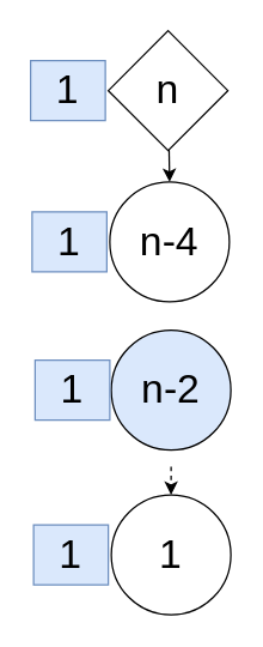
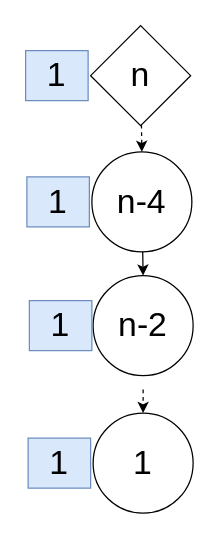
  <mxCell id="0" />
  <mxCell id="1" parent="0" />
- <mxCell id="2" style="edgeStyle=none;rounded=0;jumpStyle=none;orthogonalLoop=1;jettySize=auto;html=1;entryX=0.5;entryY=0;entryDx=0;entryDy=0;fontSize=27;strokeColor=default;" edge="1" parent="1" source="3" target="6"><mxGeometry relative="1" as="geometry" /></mxCell>
+ <mxCell id="2" style="edgeStyle=none;rounded=0;jumpStyle=none;orthogonalLoop=1;jettySize=auto;html=1;entryX=0.5;entryY=0;entryDx=0;entryDy=0;fontSize=27;strokeColor=default;dashed=1;" edge="1" parent="1" source="3" target="6"><mxGeometry relative="1" as="geometry" /></mxCell>
  <mxCell id="3" value="&lt;font style=&quot;font-size: 27px&quot;&gt;n&lt;/font&gt;" style="rhombus;whiteSpace=wrap;html=1;" vertex="1" parent="1"><mxGeometry x="72" y="20" width="80" height="80" as="geometry" /></mxCell>
  <mxCell id="4" value="1" style="rounded=0;whiteSpace=wrap;html=1;fontSize=27;fillColor=#dae8fc;strokeColor=#6c8ebf;" vertex="1" parent="1"><mxGeometry x="20" y="40" width="50" height="40" as="geometry" /></mxCell>
+ <mxCell id="5" style="rounded=0;orthogonalLoop=1;jettySize=auto;html=1;entryX=0.5;entryY=0;entryDx=0;entryDy=0;fontSize=27;" edge="1" parent="1" source="6" target="9"><mxGeometry relative="1" as="geometry" /></mxCell>
  <mxCell id="6" value="&lt;font style=&quot;font-size: 27px&quot;&gt;n-4&lt;/font&gt;" style="ellipse;whiteSpace=wrap;html=1;" vertex="1" parent="1"><mxGeometry x="73" y="121" width="80" height="80" as="geometry" /></mxCell>
  <mxCell id="7" value="1" style="rounded=0;whiteSpace=wrap;html=1;fontSize=27;fillColor=#dae8fc;strokeColor=#6c8ebf;" vertex="1" parent="1"><mxGeometry x="21" y="141" width="50" height="40" as="geometry" /></mxCell>
  <mxCell id="8" style="edgeStyle=none;rounded=0;jumpStyle=none;orthogonalLoop=1;jettySize=auto;html=1;exitX=0.5;exitY=1;exitDx=0;exitDy=0;entryX=0.5;entryY=0;entryDx=0;entryDy=0;fontSize=27;strokeColor=default;dashed=1;" edge="1" parent="1" target="11"><mxGeometry relative="1" as="geometry"><mxPoint x="114" y="311" as="sourcePoint" /></mxGeometry></mxCell>
- <mxCell id="9" value="&lt;font style=&quot;font-size: 27px&quot;&gt;n-2&lt;/font&gt;" style="ellipse;whiteSpace=wrap;html=1;fillColor=#dae8fc;" vertex="1" parent="1"><mxGeometry x="74" y="220" width="80" height="80" as="geometry" /></mxCell>
+ <mxCell id="9" value="&lt;font style=&quot;font-size: 27px&quot;&gt;n-2&lt;/font&gt;" style="ellipse;whiteSpace=wrap;html=1;" vertex="1" parent="1"><mxGeometry x="74" y="220" width="80" height="80" as="geometry" /></mxCell>
  <mxCell id="10" value="1" style="rounded=0;whiteSpace=wrap;html=1;fontSize=27;fillColor=#dae8fc;strokeColor=#6c8ebf;" vertex="1" parent="1"><mxGeometry x="23" y="240" width="50" height="40" as="geometry" /></mxCell>
  <mxCell id="11" value="&lt;font style=&quot;font-size: 27px&quot;&gt;1&lt;/font&gt;" style="ellipse;whiteSpace=wrap;html=1;" vertex="1" parent="1"><mxGeometry x="74" y="330" width="80" height="80" as="geometry" /></mxCell>
  <mxCell id="12" value="1" style="rounded=0;whiteSpace=wrap;html=1;fontSize=27;fillColor=#dae8fc;strokeColor=#6c8ebf;" vertex="1" parent="1"><mxGeometry x="22" y="350" width="50" height="40" as="geometry" /></mxCell>
